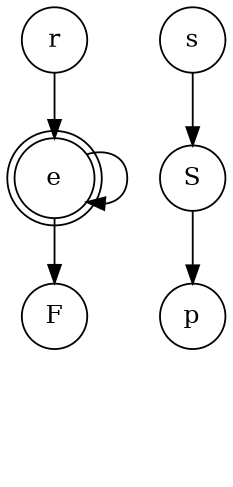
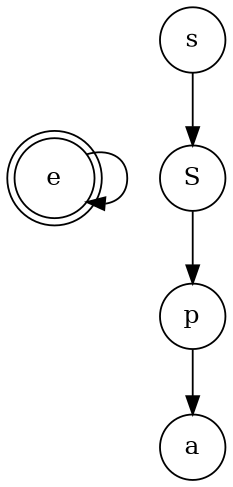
  digraph {
    node [color=black shape=circle]
    e [shape=doublecircle]
-   F
    s
    S
    p
-   r
+   a
    e -> e
-   e -> F
    s -> S
    S -> p
-   r -> e
+   p -> a
  }
